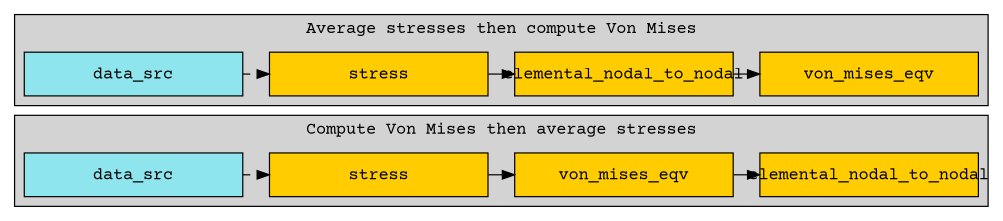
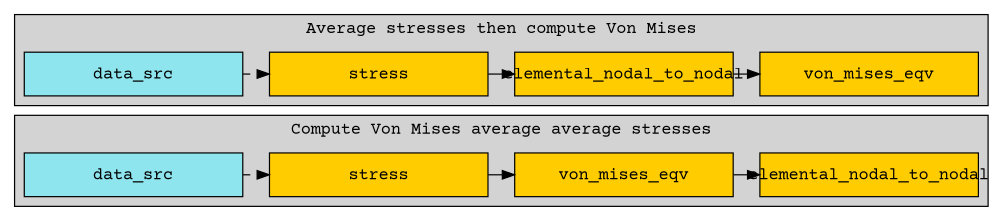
  digraph {
    nodesep=0.3
    rankdir=LR
    ranksep=0.3
    splines=line
    fontname="Courier Prime"
    node [fillcolor="#ffcc0" fixedsize=true margin=0 shape=box style=filled fontname="Courier Prime"]
    edge [fontname="Courier Prime"]
    n1 [label=stress width=2.5]
    n2 [label=von_mises_eqv width=2.5]
    n3 [label=elemental_nodal_to_nodal width=2.5]
    n4 [fillcolor=cadetblue2 label=data_src width=2.5]
    n5 [label=stress width=2.5]
    n6 [label=elemental_nodal_to_nodal width=2.5]
    n7 [label=von_mises_eqv width=2.5]
    n8 [fillcolor=cadetblue2 label=data_src width=2.5]
    subgraph cluster_1 {
      fillcolor=lightgrey
-     label="Compute Von Mises then average stresses"
+     label="Compute Von Mises average average stresses"
      style=filled
      n1
      n2
      n3
      n4
    }
    subgraph cluster_2 {
      fillcolor=lightgrey
      label="Average stresses then compute Von Mises"
      style=filled
      n5
      n6
      n7
      n8
    }
    n1 -> n2
    n2 -> n3
    n4 -> n1 [style=dashed]
    n5 -> n6
    n6 -> n7
    n8 -> n5 [style=dashed]
  }
